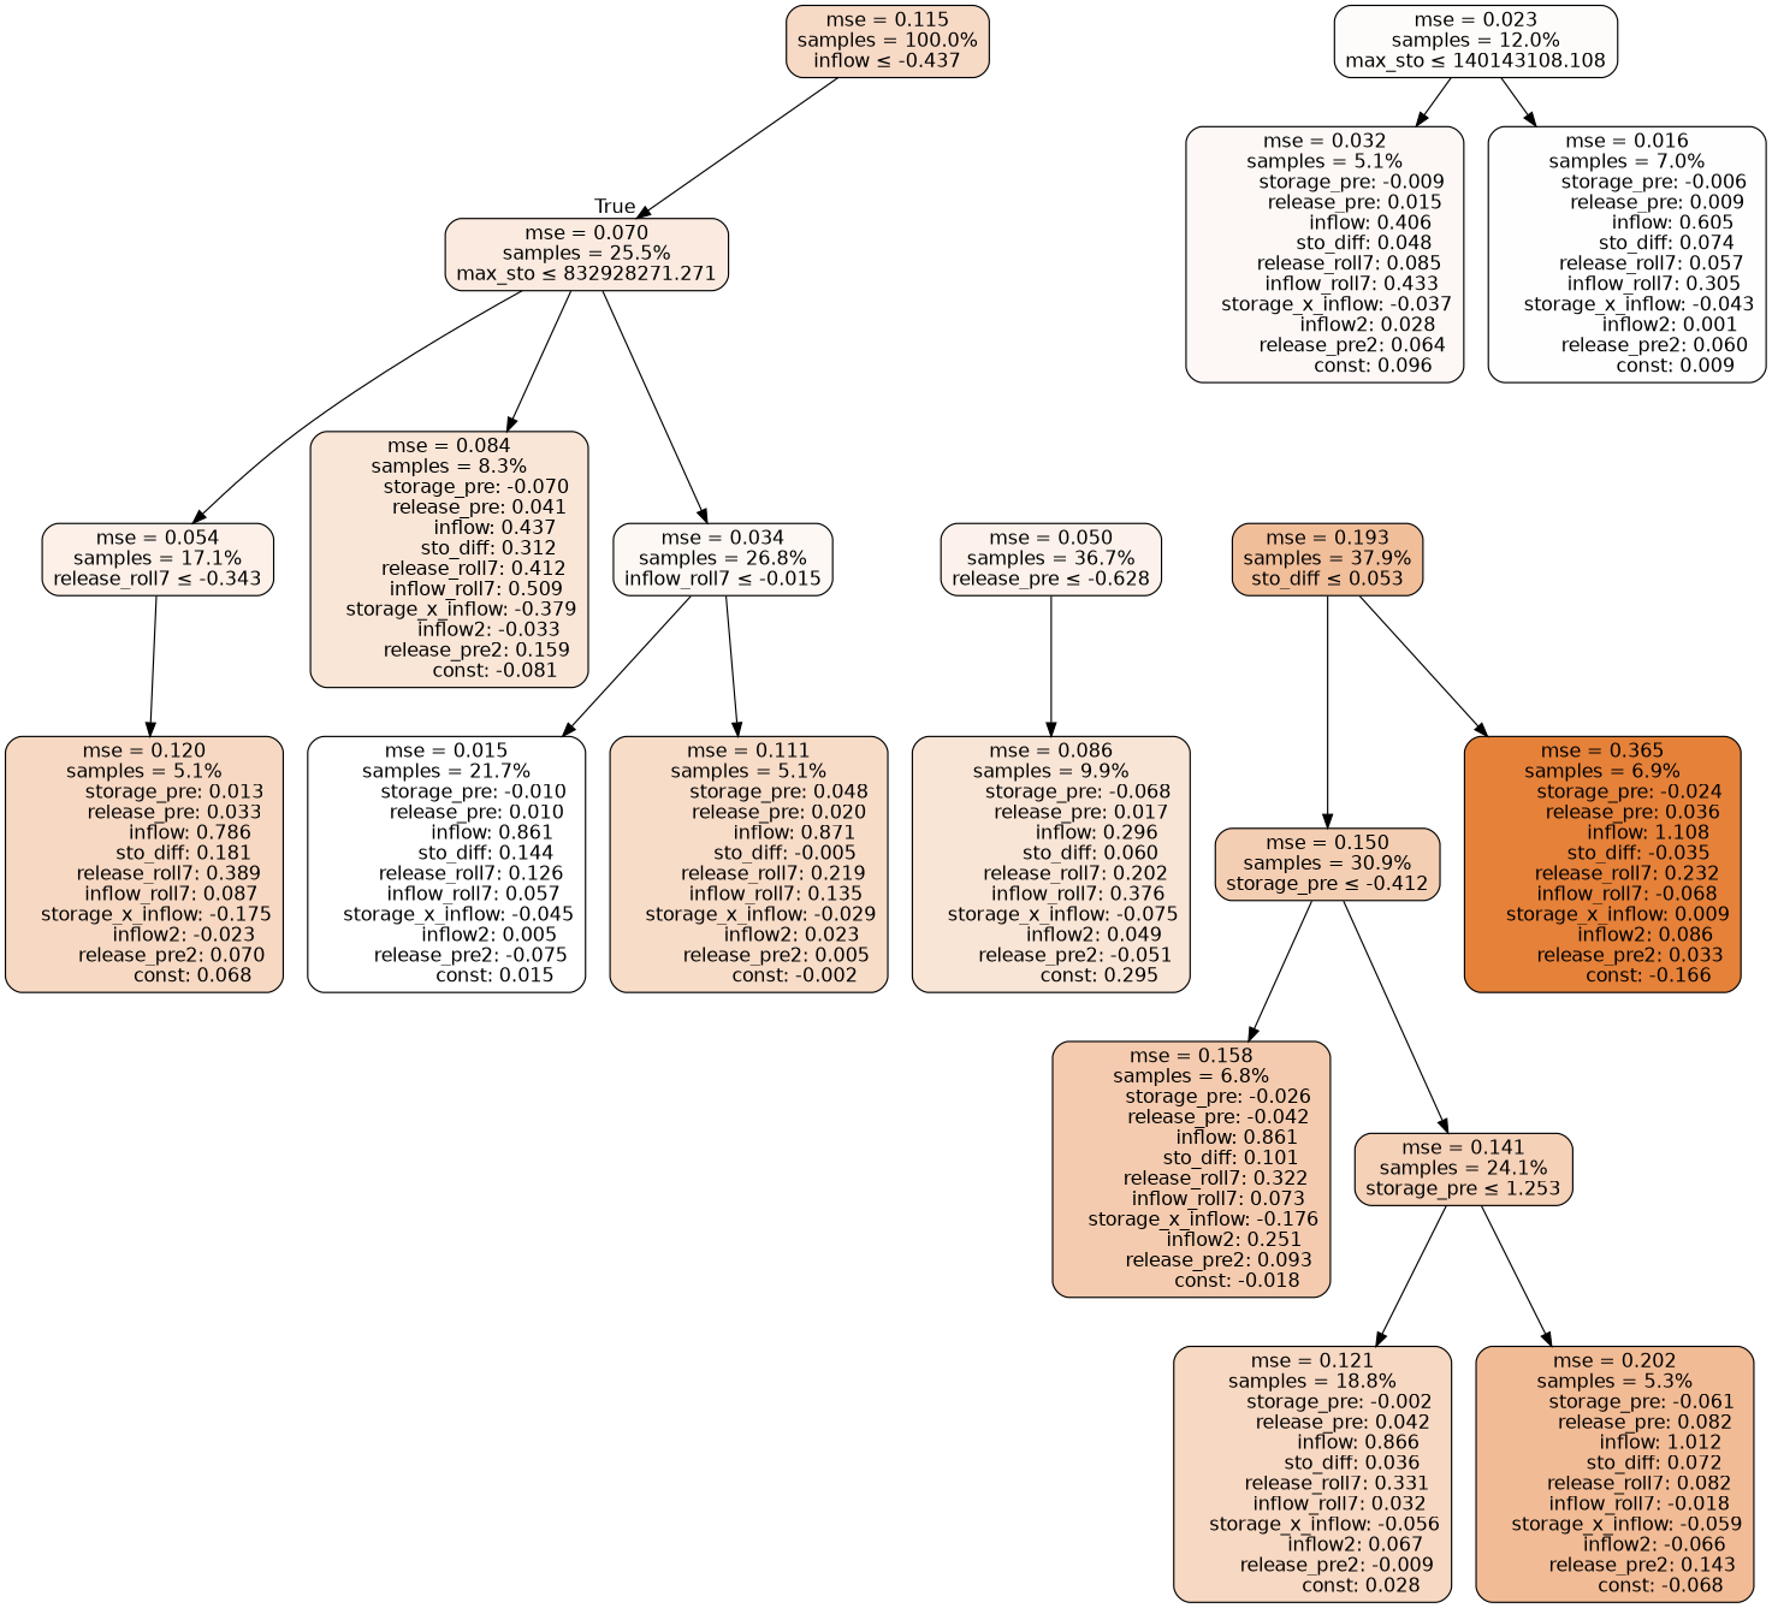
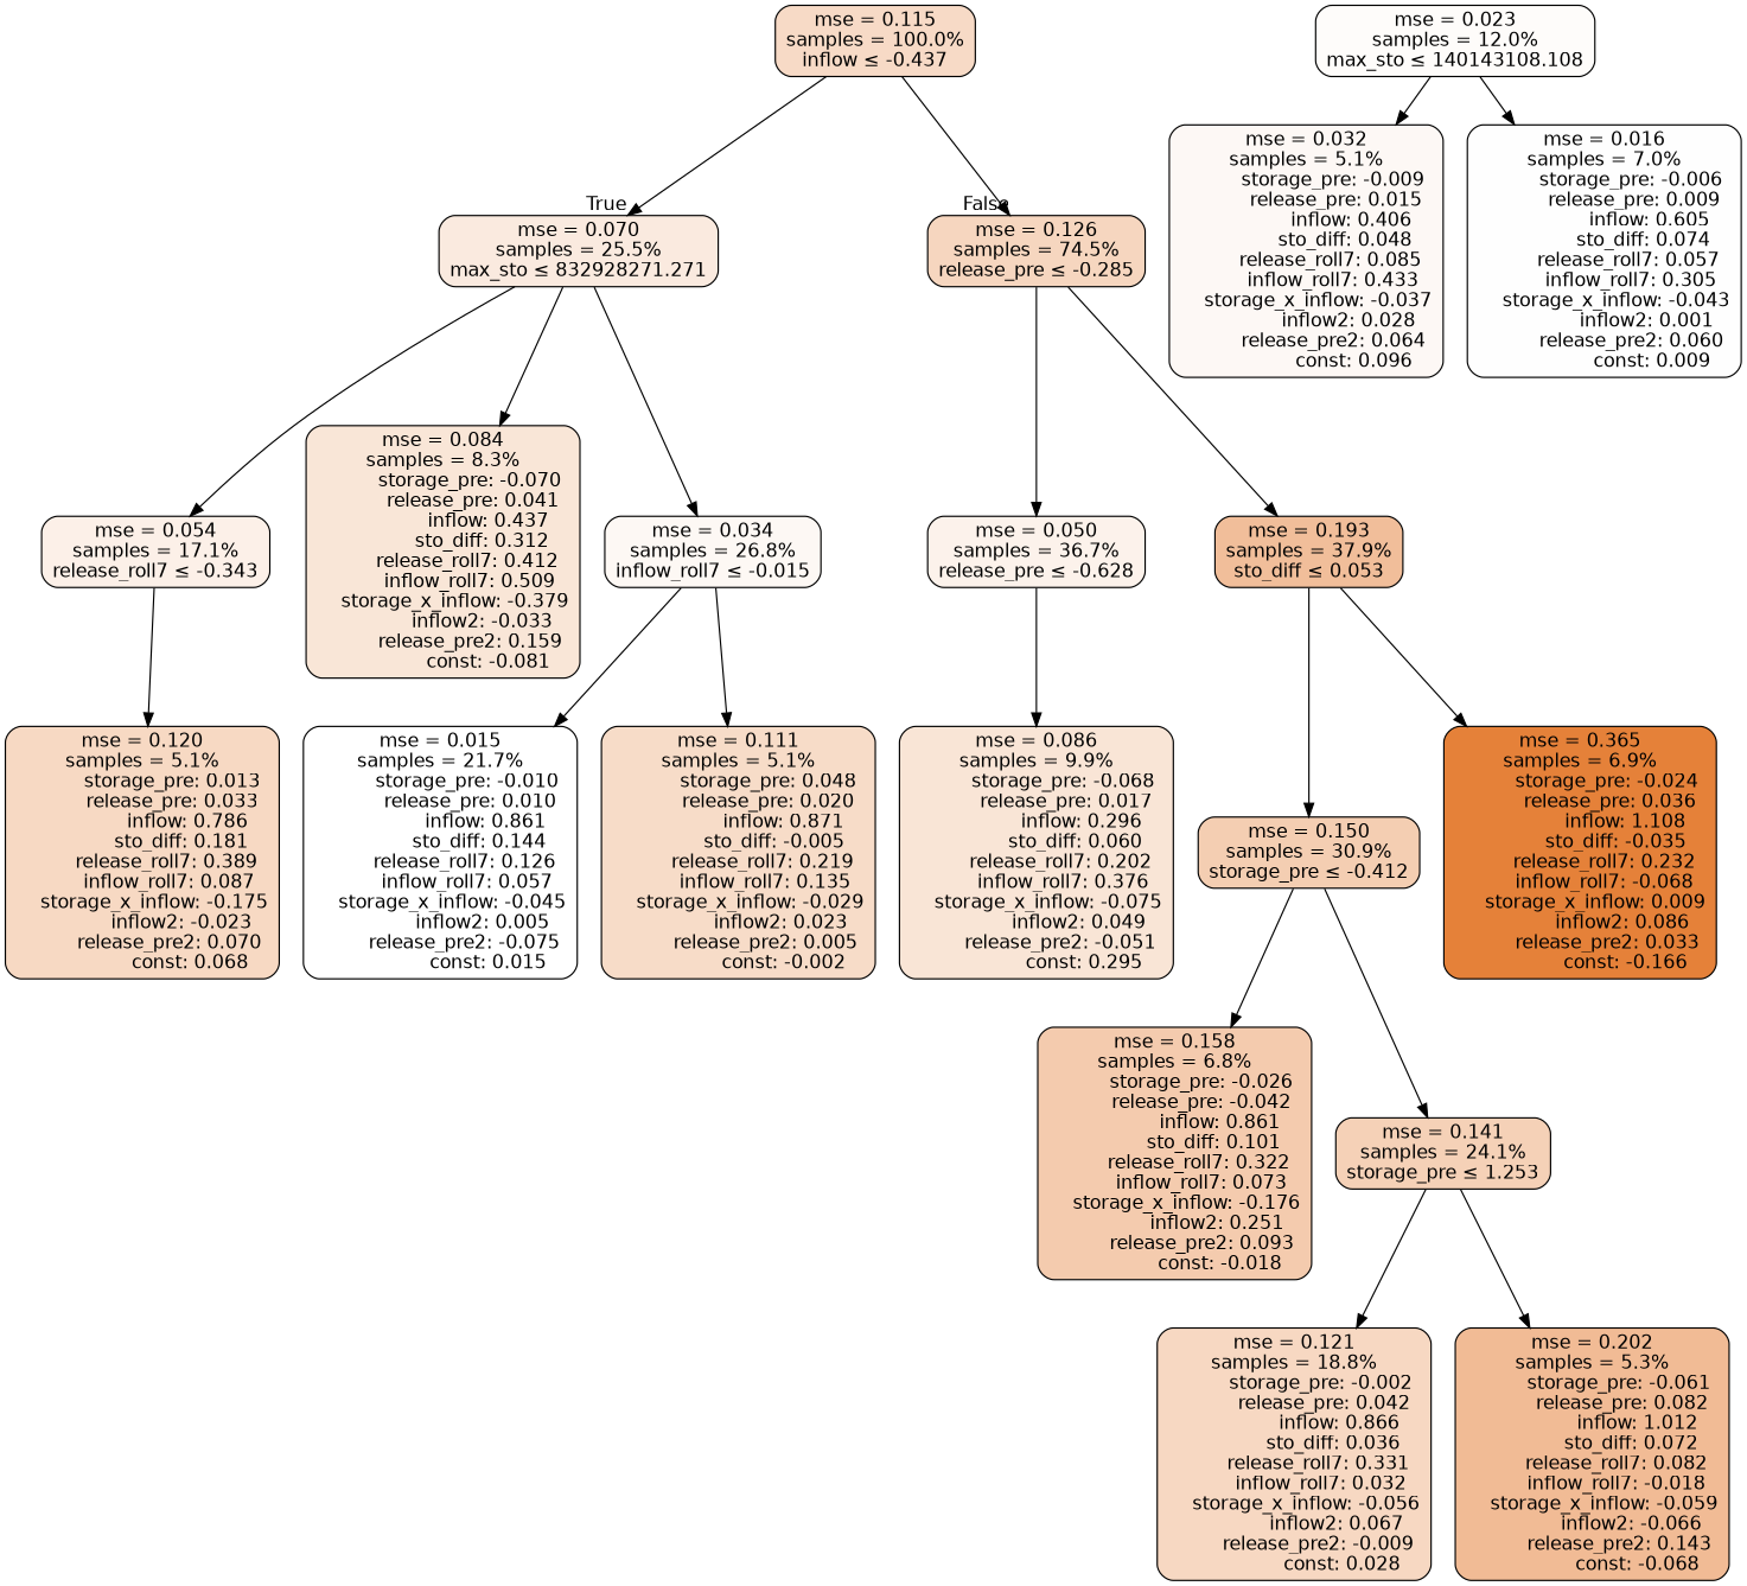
  digraph {
    node [color=black fontname=helvetica shape=rectangle style="filled, rounded"]
    edge [fontname=helvetica]
    n1 [fillcolor="#f7dac6" label="mse = 0.115\nsamples = 100.0%\ninflow &le; -0.437"]
    n2 [fillcolor="#faeadf" label="mse = 0.070\nsamples = 25.5%\nmax_sto &le; 832928271.271"]
+   n3 [fillcolor="#f6d6bf" label="mse = 0.126\nsamples = 74.5%\nrelease_pre &le; -0.285"]
    n4 [fillcolor="#fcf0e8" label="mse = 0.054\nsamples = 17.1%\nrelease_roll7 &le; -0.343"]
    n5 [fillcolor="#f9e6d7" label="mse = 0.084\nsamples = 8.3%\n         storage_pre: -0.070\n          release_pre: 0.041\n               inflow: 0.437\n             sto_diff: 0.312\n        release_roll7: 0.412\n         inflow_roll7: 0.509\n    storage_x_inflow: -0.379\n             inflow2: -0.033\n         release_pre2: 0.159\n               const: -0.081"]
    n6 [fillcolor="#fdf8f4" label="mse = 0.034\nsamples = 26.8%\ninflow_roll7 &le; -0.015"]
    n7 [fillcolor="#fcf2eb" label="mse = 0.050\nsamples = 36.7%\nrelease_pre &le; -0.628"]
    n8 [fillcolor="#f1be9a" label="mse = 0.193\nsamples = 37.9%\nsto_diff &le; 0.053"]
    n9 [fillcolor="#f7d9c3" label="mse = 0.120\nsamples = 5.1%\n          storage_pre: 0.013\n          release_pre: 0.033\n               inflow: 0.786\n             sto_diff: 0.181\n        release_roll7: 0.389\n         inflow_roll7: 0.087\n    storage_x_inflow: -0.175\n             inflow2: -0.023\n         release_pre2: 0.070\n                const: 0.068"]
    n10 [fillcolor="#fefcfa" label="mse = 0.023\nsamples = 12.0%\nmax_sto &le; 140143108.108"]
    n11 [fillcolor="#fdf8f5" label="mse = 0.032\nsamples = 5.1%\n         storage_pre: -0.009\n          release_pre: 0.015\n               inflow: 0.406\n             sto_diff: 0.048\n        release_roll7: 0.085\n         inflow_roll7: 0.433\n    storage_x_inflow: -0.037\n              inflow2: 0.028\n         release_pre2: 0.064\n                const: 0.096"]
    n12 [fillcolor="#fefefe" label="mse = 0.016\nsamples = 7.0%\n         storage_pre: -0.006\n          release_pre: 0.009\n               inflow: 0.605\n             sto_diff: 0.074\n        release_roll7: 0.057\n         inflow_roll7: 0.305\n    storage_x_inflow: -0.043\n              inflow2: 0.001\n         release_pre2: 0.060\n                const: 0.009"]
    n13 [fillcolor="#f9e5d6" label="mse = 0.086\nsamples = 9.9%\n         storage_pre: -0.068\n          release_pre: 0.017\n               inflow: 0.296\n             sto_diff: 0.060\n        release_roll7: 0.202\n         inflow_roll7: 0.376\n    storage_x_inflow: -0.075\n              inflow2: 0.049\n        release_pre2: -0.051\n                const: 0.295"]
    n14 [fillcolor="#f4ceb2" label="mse = 0.150\nsamples = 30.9%\nstorage_pre &le; -0.412"]
    n15 [fillcolor="#e58139" label="mse = 0.365\nsamples = 6.9%\n         storage_pre: -0.024\n          release_pre: 0.036\n               inflow: 1.108\n            sto_diff: -0.035\n        release_roll7: 0.232\n        inflow_roll7: -0.068\n     storage_x_inflow: 0.009\n              inflow2: 0.086\n         release_pre2: 0.033\n               const: -0.166"]
    n16 [fillcolor="#ffffff" label="mse = 0.015\nsamples = 21.7%\n         storage_pre: -0.010\n          release_pre: 0.010\n               inflow: 0.861\n             sto_diff: 0.144\n        release_roll7: 0.126\n         inflow_roll7: 0.057\n    storage_x_inflow: -0.045\n              inflow2: 0.005\n        release_pre2: -0.075\n                const: 0.015"]
    n17 [fillcolor="#f7dcc8" label="mse = 0.111\nsamples = 5.1%\n          storage_pre: 0.048\n          release_pre: 0.020\n               inflow: 0.871\n            sto_diff: -0.005\n        release_roll7: 0.219\n         inflow_roll7: 0.135\n    storage_x_inflow: -0.029\n              inflow2: 0.023\n         release_pre2: 0.005\n               const: -0.002"]
    n18 [fillcolor="#f4cbae" label="mse = 0.158\nsamples = 6.8%\n         storage_pre: -0.026\n         release_pre: -0.042\n               inflow: 0.861\n             sto_diff: 0.101\n        release_roll7: 0.322\n         inflow_roll7: 0.073\n    storage_x_inflow: -0.176\n              inflow2: 0.251\n         release_pre2: 0.093\n               const: -0.018"]
    n19 [fillcolor="#f5d1b7" label="mse = 0.141\nsamples = 24.1%\nstorage_pre &le; 1.253"]
    n20 [fillcolor="#f7d8c2" label="mse = 0.121\nsamples = 18.8%\n         storage_pre: -0.002\n          release_pre: 0.042\n               inflow: 0.866\n             sto_diff: 0.036\n        release_roll7: 0.331\n         inflow_roll7: 0.032\n    storage_x_inflow: -0.056\n              inflow2: 0.067\n        release_pre2: -0.009\n                const: 0.028"]
    n21 [fillcolor="#f1bb95" label="mse = 0.202\nsamples = 5.3%\n         storage_pre: -0.061\n          release_pre: 0.082\n               inflow: 1.012\n             sto_diff: 0.072\n        release_roll7: 0.082\n        inflow_roll7: -0.018\n    storage_x_inflow: -0.059\n             inflow2: -0.066\n         release_pre2: 0.143\n               const: -0.068"]
    n1 -> n2 [headlabel=True labelangle=45 labeldistance=2.5]
+   n1 -> n3 [headlabel=False labelangle=-45 labeldistance=2.5]
    n2 -> n4
    n2 -> n5
    n2 -> n6
+   n3 -> n7
+   n3 -> n8
    n4 -> n9
    n6 -> n16
    n6 -> n17
    n7 -> n13
    n8 -> n14
    n8 -> n15
    n10 -> n11
    n10 -> n12
    n14 -> n18
    n14 -> n19
    n19 -> n20
    n19 -> n21
  }
